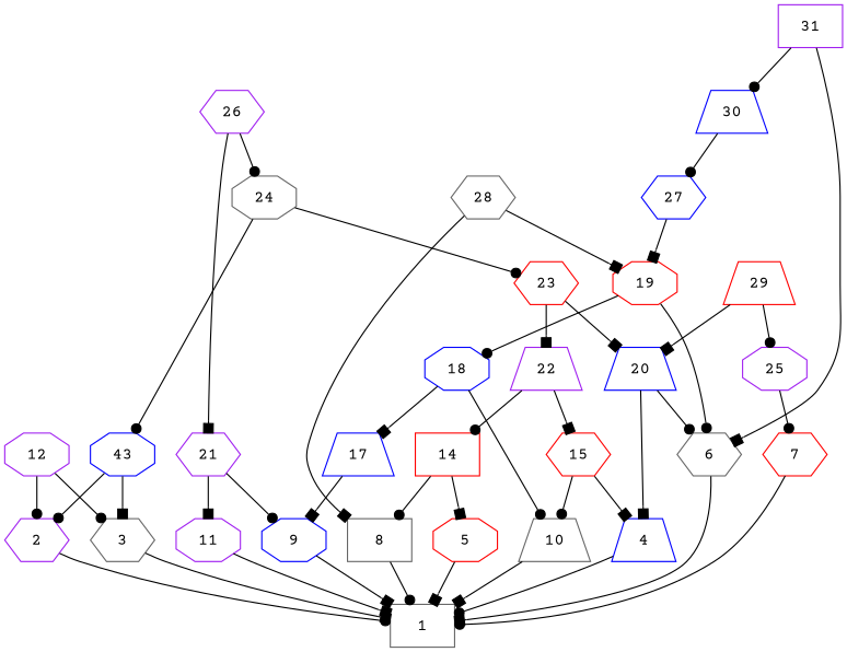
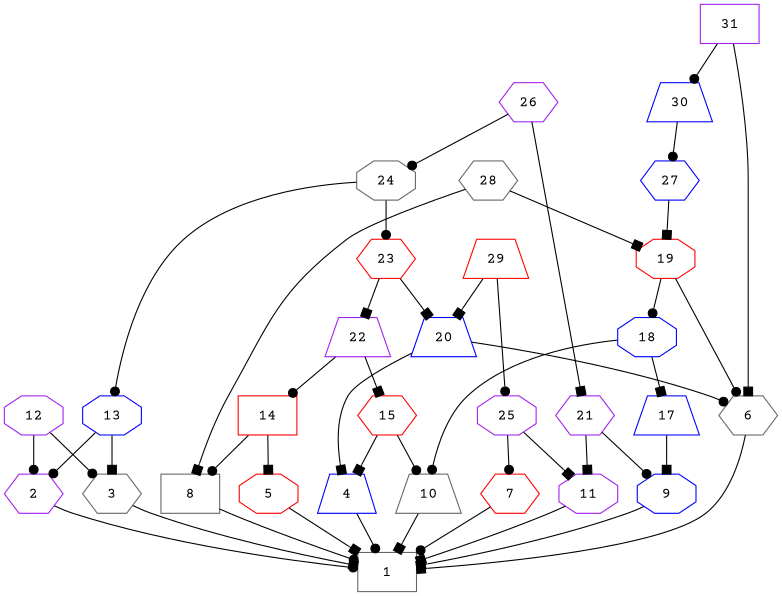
  digraph {
    fontname="Courier Prime"
    node [color=purple fontname="Courier Prime" shape=hexagon]
    edge [arrowhead=box fontname="Courier Prime"]
    12 [shape=octagon]
    2
    3 [color=gray40]
    1 [color=gray40 shape=box]
    28 [color=gray40]
    19 [color=red shape=octagon]
    8 [color=gray40 shape=box]
    6 [color=gray40]
    18 [color=blue shape=octagon]
    17 [color=blue shape=trapezium]
    10 [color=gray40 shape=trapezium]
    29 [color=red shape=trapezium]
    25 [shape=octagon]
    20 [color=blue shape=trapezium]
    7 [color=red]
    11 [shape=octagon]
    4 [color=blue shape=trapezium]
    31 [shape=box]
    30 [color=blue shape=trapezium]
    27 [color=blue]
    26
    21
    24 [color=gray40 shape=octagon]
    9 [color=blue shape=octagon]
    23 [color=red]
-   13 [color=blue shape=octagon label=43]
+   13 [color=blue shape=octagon]
    22 [shape=trapezium]
    14 [color=red shape=box]
    15 [color=red]
    5 [color=red shape=octagon]
    12 -> 2 [arrowhead=dot]
    12 -> 3 [arrowhead=dot]
    2 -> 1 [arrowhead=dot]
    3 -> 1
    28 -> 19
    28 -> 8
    19 -> 6 [arrowhead=dot]
    19 -> 18 [arrowhead=dot]
    8 -> 1 [arrowhead=dot]
    6 -> 1
    18 -> 17
    18 -> 10 [arrowhead=dot]
    17 -> 9
    10 -> 1
    29 -> 25 [arrowhead=dot]
    29 -> 20
    25 -> 7 [arrowhead=dot]
+   25 -> 11
    20 -> 6 [arrowhead=dot]
    20 -> 4
    7 -> 1 [arrowhead=dot]
    11 -> 1
    4 -> 1 [arrowhead=dot]
    31 -> 6
    31 -> 30 [arrowhead=dot]
    30 -> 27 [arrowhead=dot]
    27 -> 19
    26 -> 21
    26 -> 24 [arrowhead=dot]
    21 -> 11
    21 -> 9 [arrowhead=dot]
    24 -> 23 [arrowhead=dot]
    24 -> 13 [arrowhead=dot]
    9 -> 1
    23 -> 20
    23 -> 22
    13 -> 2 [arrowhead=dot]
    13 -> 3
    22 -> 14 [arrowhead=dot]
    22 -> 15
    14 -> 8 [arrowhead=dot]
    14 -> 5
    15 -> 10 [arrowhead=dot]
    15 -> 4
    5 -> 1
  }
